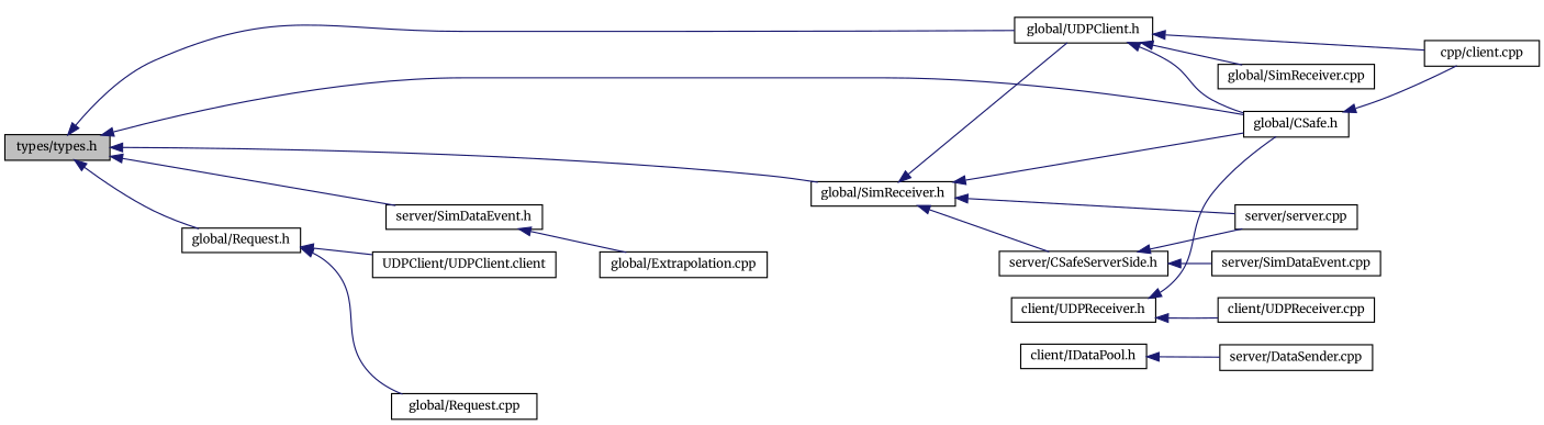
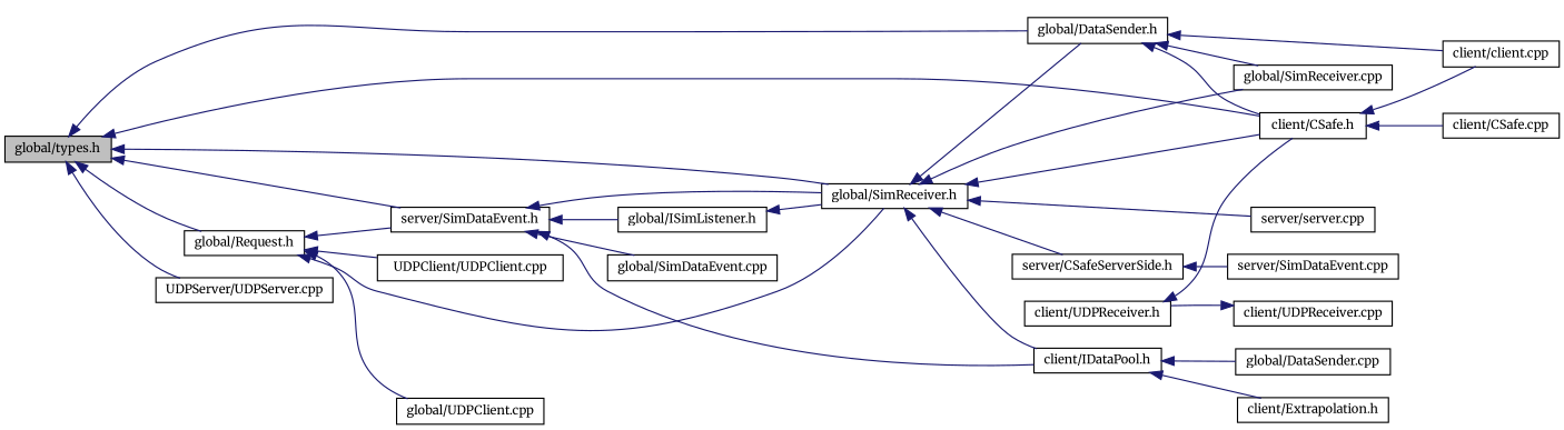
  digraph {
    fontname=Merriweather
    rankdir=LR
    node [color=black fontname=Merriweather fontsize=10 shape=record]
    edge [color=midnightblue dir=back fontname=Merriweather fontsize=10 labelfontname=FreeSans labelfontsize=10 style=solid]
-   n1 [fillcolor=grey75 fontcolor=black height=0.2 label="types/types.h" style=filled width=0.4]
-   n2 [height=0.2 label="global/CSafe.h" width=0.4]
-   n4 [height=0.2 label="global/UDPClient.h" width=0.4]
+   n1 [fillcolor=grey75 fontcolor=black height=0.2 label="global/types.h" style=filled width=0.4]
+   n2 [height=0.2 label="client/CSafe.h" width=0.4]
+   n3 [height=0.2 label="UDPServer/UDPServer.cpp" width=0.4]
+   n4 [height=0.2 label="global/DataSender.h" width=0.4]
    n5 [height=0.2 label="global/SimReceiver.h" width=0.4]
    n6 [height=0.2 label="server/SimDataEvent.h" width=0.4]
    n7 [height=0.2 label="global/Request.h" width=0.4]
-   n8 [height=0.2 label="cpp/client.cpp" width=0.4]
+   n8 [height=0.2 label="client/client.cpp" width=0.4]
+   n9 [height=0.2 label="client/CSafe.cpp" width=0.4]
    n10 [height=0.2 label="client/UDPReceiver.h" width=0.4]
    n11 [height=0.2 label="client/UDPReceiver.cpp" width=0.4]
    n12 [height=0.2 label="global/SimReceiver.cpp" width=0.4]
    n13 [height=0.2 label="client/IDataPool.h" width=0.4]
    n14 [height=0.2 label="server/CSafeServerSide.h" width=0.4]
    n15 [height=0.2 label="server/server.cpp" width=0.4]
-   n17 [height=0.2 label="global/Extrapolation.cpp" width=0.4]
-   n18 [height=0.2 label="UDPClient/UDPClient.client" width=0.4]
-   n19 [height=0.2 label="global/Request.cpp" width=0.4]
-   n20 [height=0.2 label="server/DataSender.cpp" width=0.4]
+   n16 [height=0.2 label="global/ISimListener.h" width=0.4]
+   n17 [height=0.2 label="global/SimDataEvent.cpp" width=0.4]
+   n18 [height=0.2 label="UDPClient/UDPClient.cpp" width=0.4]
+   n19 [height=0.2 label="global/UDPClient.cpp" width=0.4]
+   n20 [height=0.2 label="global/DataSender.cpp" width=0.4]
+   n21 [height=0.2 label="client/Extrapolation.h" width=0.4]
    n22 [height=0.2 label="server/SimDataEvent.cpp" width=0.4]
    n1 -> n2
+   n1 -> n3
    n1 -> n4
    n1 -> n5
    n1 -> n6
    n1 -> n7
    n2 -> n8
+   n2 -> n9
    n4 -> n2
    n4 -> n8
    n4 -> n12
    n5 -> n2
    n5 -> n4
+   n5 -> n12
+   n5 -> n13
    n5 -> n14
    n5 -> n15
+   n6 -> n5
+   n6 -> n13
+   n6 -> n16
    n6 -> n17
+   n7 -> n5
+   n7 -> n6
    n7 -> n18
    n7 -> n19
    n10 -> n2
-   n10 -> n11
+   n11 -> n10
    n13 -> n20
-   n14 -> n15
+   n13 -> n21
    n14 -> n22
+   n16 -> n5
  }
